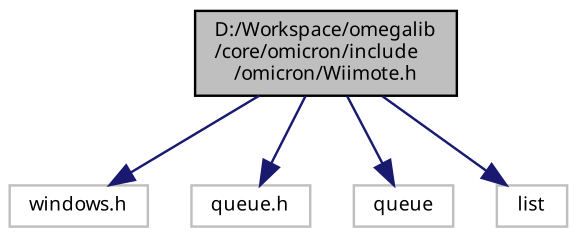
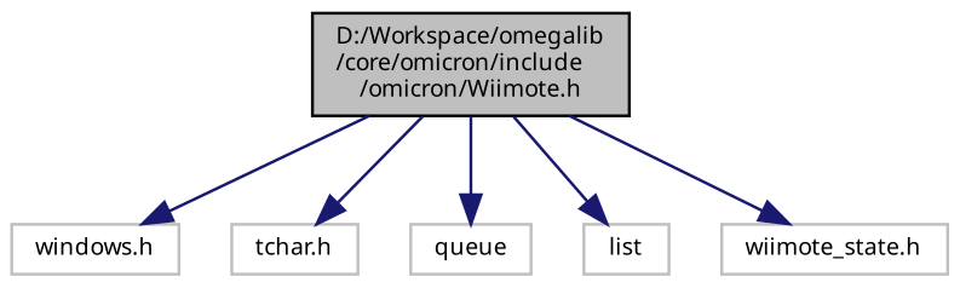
  digraph {
    node [color=grey75 fontname="FreeSans.ttf" fontsize=8 shape=record]
    edge [color=midnightblue fontname="FreeSans.ttf" fontsize=8 labelfontname="FreeSans.ttf" labelfontsize=8 style=solid]
    n1 [color=black fillcolor=grey75 fontcolor=black height=0.2 label="D:/Workspace/omegalib\l/core/omicron/include\l/omicron/Wiimote.h" style=filled width=0.4]
    n2 [height=0.2 label="windows.h" width=0.4]
-   n3 [height=0.2 label="queue.h" width=0.4]
+   n3 [height=0.2 label="tchar.h" width=0.4]
    n4 [height=0.2 label=queue width=0.4]
    n5 [height=0.2 label=list width=0.4]
+   n6 [height=0.2 label="wiimote_state.h" width=0.4]
    n1 -> n2
    n1 -> n3
    n1 -> n4
    n1 -> n5
+   n1 -> n6
  }
